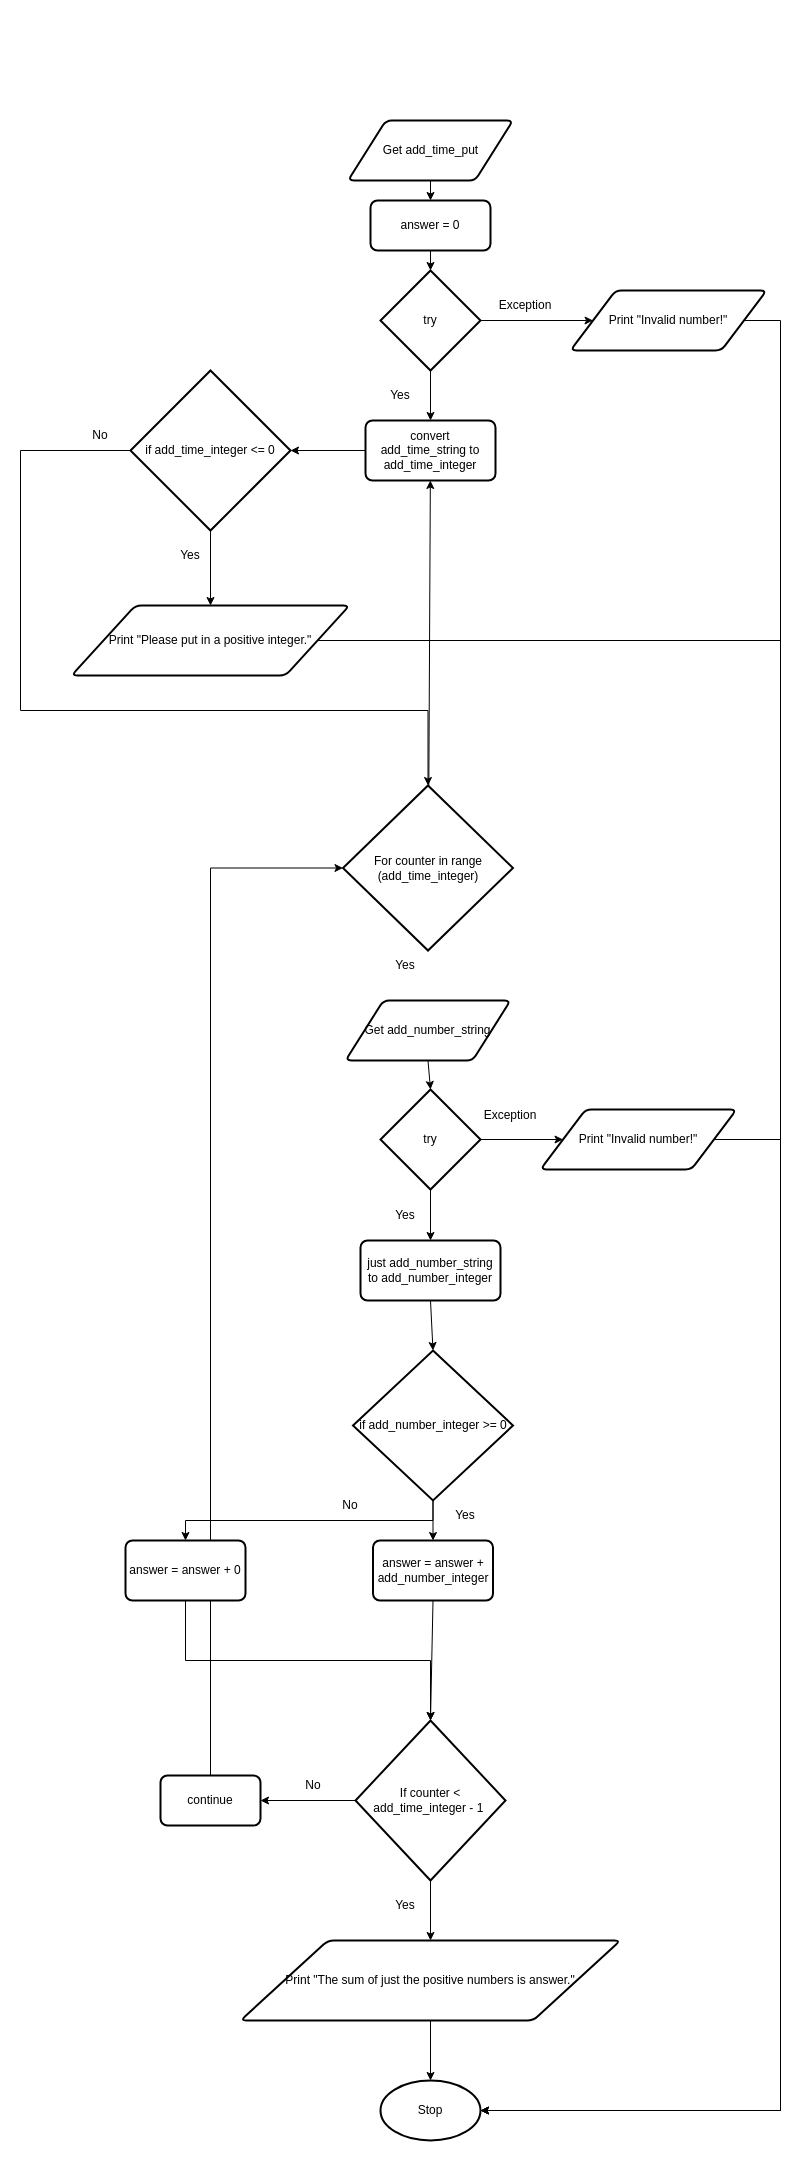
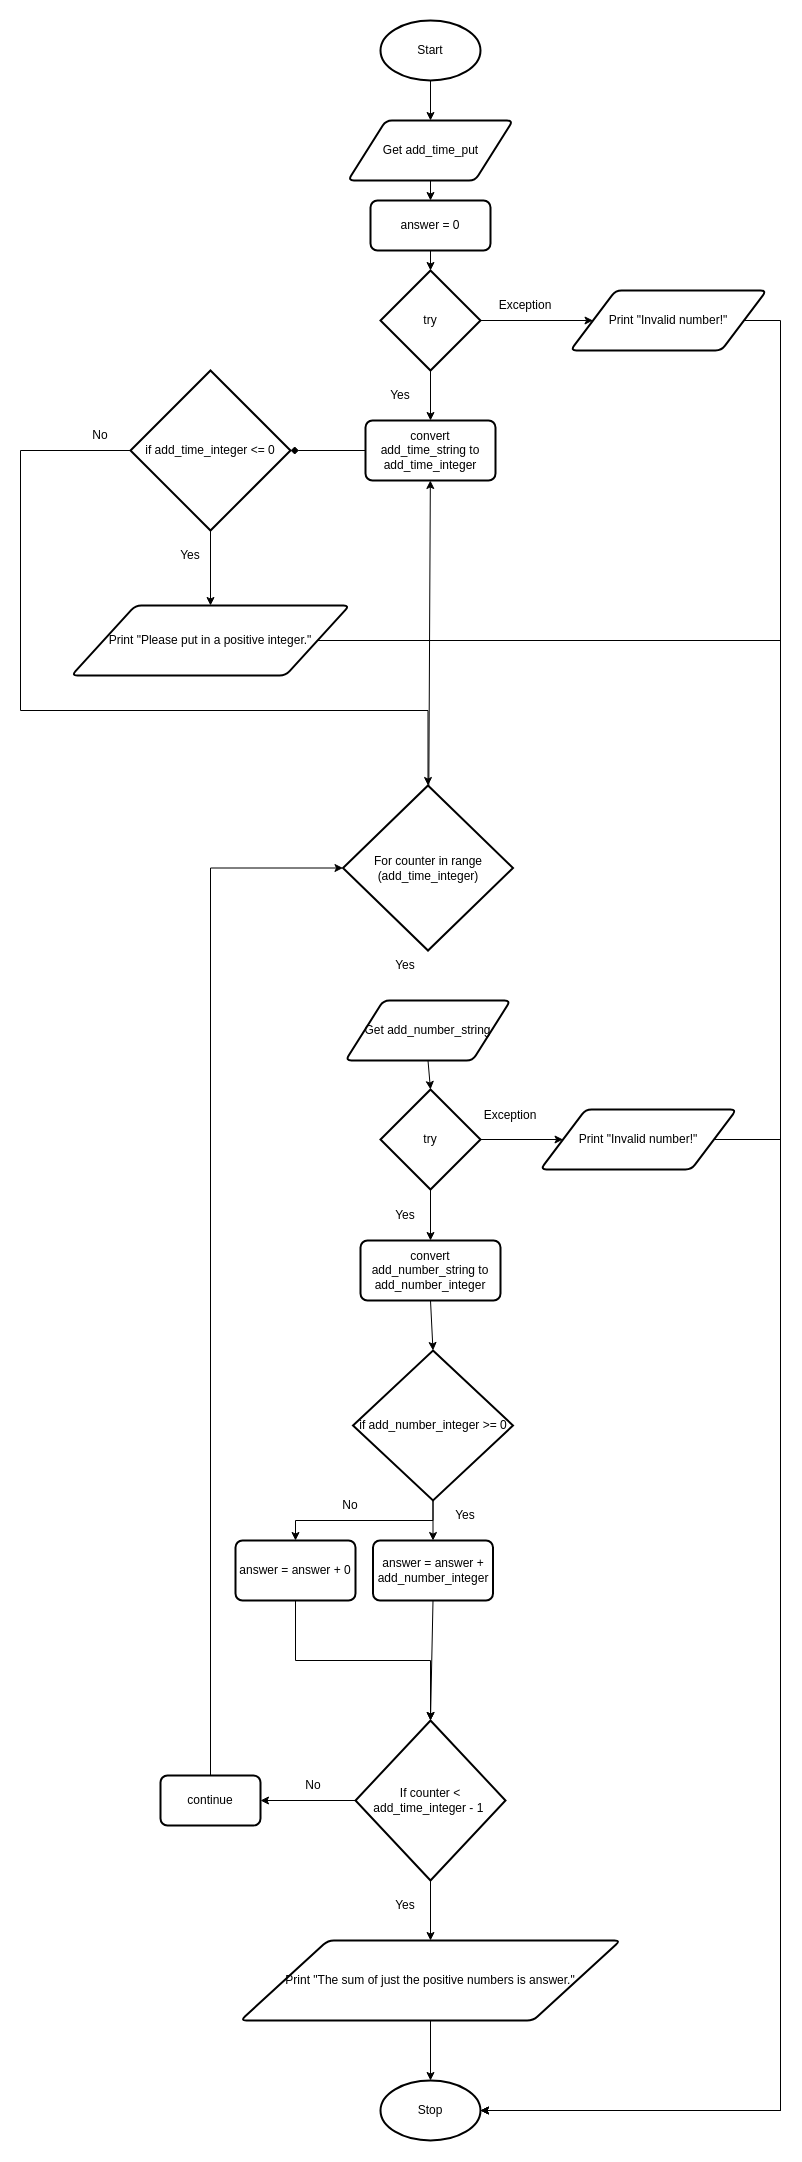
  <mxCell id="0" />
  <mxCell id="1" parent="0" />
+ <mxCell id="2" style="edgeStyle=none;html=1;exitX=0.5;exitY=1;exitDx=0;exitDy=0;exitPerimeter=0;entryX=0.5;entryY=0;entryDx=0;entryDy=0;" parent="1" source="3" target="5" edge="1"><mxGeometry relative="1" as="geometry" /></mxCell>
+ <mxCell id="3" value="Start" style="strokeWidth=2;html=1;shape=mxgraph.flowchart.start_1;whiteSpace=wrap;" parent="1" vertex="1"><mxGeometry x="380" width="100" height="60" as="geometry" y="20" /></mxCell>
  <mxCell id="4" style="edgeStyle=none;html=1;exitX=0.5;exitY=1;exitDx=0;exitDy=0;entryX=0.5;entryY=0;entryDx=0;entryDy=0;" parent="1" source="5" target="28" edge="1"><mxGeometry relative="1" as="geometry" /></mxCell>
  <mxCell id="5" value="Get add_time_put" style="shape=parallelogram;html=1;strokeWidth=2;perimeter=parallelogramPerimeter;whiteSpace=wrap;rounded=1;arcSize=12;size=0.23;" parent="1" vertex="1"><mxGeometry x="347.5" y="120" width="165" height="60" as="geometry" /></mxCell>
  <mxCell id="6" value="Stop" style="strokeWidth=2;html=1;shape=mxgraph.flowchart.start_1;whiteSpace=wrap;" parent="1" vertex="1"><mxGeometry x="380" y="2080" width="100" height="60" as="geometry" /></mxCell>
  <mxCell id="7" value="Yes" style="text;html=1;strokeColor=none;fillColor=none;align=center;verticalAlign=middle;whiteSpace=wrap;rounded=0;" parent="1" vertex="1"><mxGeometry x="370" y="380" width="60" height="30" as="geometry" /></mxCell>
  <mxCell id="8" style="edgeStyle=none;html=1;exitX=0.5;exitY=1;exitDx=0;exitDy=0;exitPerimeter=0;entryX=0.5;entryY=0;entryDx=0;entryDy=0;" parent="1" source="10" target="12" edge="1"><mxGeometry relative="1" as="geometry" /></mxCell>
  <mxCell id="9" style="edgeStyle=none;html=1;exitX=1;exitY=0.5;exitDx=0;exitDy=0;exitPerimeter=0;entryX=0;entryY=0.5;entryDx=0;entryDy=0;" parent="1" source="10" target="14" edge="1"><mxGeometry relative="1" as="geometry" /></mxCell>
  <mxCell id="10" value="try" style="strokeWidth=2;html=1;shape=mxgraph.flowchart.decision;whiteSpace=wrap;" parent="1" vertex="1"><mxGeometry x="380" y="270" width="100" height="100" as="geometry" /></mxCell>
- <mxCell id="11" style="edgeStyle=orthogonalEdgeStyle;rounded=0;html=1;exitX=0;exitY=0.5;exitDx=0;exitDy=0;entryX=1;entryY=0.5;entryDx=0;entryDy=0;entryPerimeter=0;" parent="1" source="12" target="43" edge="1"><mxGeometry relative="1" as="geometry" /></mxCell>
+ <mxCell id="11" style="edgeStyle=orthogonalEdgeStyle;rounded=0;html=1;exitX=0;exitY=0.5;exitDx=0;exitDy=0;entryX=1;entryY=0.5;entryDx=0;entryDy=0;entryPerimeter=0;endArrow=diamond;" parent="1" source="12" target="43" edge="1"><mxGeometry relative="1" as="geometry" /></mxCell>
  <mxCell id="12" value="convert add_time_string to add_time_integer" style="rounded=1;whiteSpace=wrap;html=1;absoluteArcSize=1;arcSize=14;strokeWidth=2;" parent="1" vertex="1"><mxGeometry x="365" y="420" width="130" height="60" as="geometry" /></mxCell>
  <mxCell id="13" style="edgeStyle=orthogonalEdgeStyle;rounded=0;html=1;exitX=1;exitY=0.5;exitDx=0;exitDy=0;entryX=1;entryY=0.5;entryDx=0;entryDy=0;entryPerimeter=0;" parent="1" source="14" target="6" edge="1"><mxGeometry relative="1" as="geometry"><Array as="points"><mxPoint x="780" y="320" /><mxPoint x="780" y="2110" /></Array></mxGeometry></mxCell>
  <mxCell id="14" value="Print &quot;Invalid number!&quot;" style="shape=parallelogram;html=1;strokeWidth=2;perimeter=parallelogramPerimeter;whiteSpace=wrap;rounded=1;arcSize=12;size=0.23;" parent="1" vertex="1"><mxGeometry x="570" y="290" width="196" height="60" as="geometry" /></mxCell>
  <mxCell id="15" value="Exception" style="text;html=1;strokeColor=none;fillColor=none;align=center;verticalAlign=middle;whiteSpace=wrap;rounded=0;" parent="1" vertex="1"><mxGeometry x="495" y="290" width="60" height="30" as="geometry" /></mxCell>
  <mxCell id="16" style="edgeStyle=none;html=1;exitX=0.5;exitY=1;exitDx=0;exitDy=0;exitPerimeter=0;" parent="1" source="17" target="12" edge="1"><mxGeometry relative="1" as="geometry" /></mxCell>
  <mxCell id="17" value="For counter in range (add_time_integer)" style="strokeWidth=2;html=1;shape=mxgraph.flowchart.decision;whiteSpace=wrap;" parent="1" vertex="1"><mxGeometry x="342.5" y="785" width="170" height="165" as="geometry" /></mxCell>
  <mxCell id="18" value="Yes" style="text;html=1;strokeColor=none;fillColor=none;align=center;verticalAlign=middle;whiteSpace=wrap;rounded=0;" parent="1" vertex="1"><mxGeometry x="380" y="950" width="50" height="30" as="geometry" /></mxCell>
  <mxCell id="19" style="edgeStyle=orthogonalEdgeStyle;rounded=0;html=1;exitX=0.5;exitY=1;exitDx=0;exitDy=0;entryX=0.5;entryY=0;entryDx=0;entryDy=0;entryPerimeter=0;" parent="1" source="51" target="6" edge="1"><mxGeometry relative="1" as="geometry" /></mxCell>
  <mxCell id="20" style="edgeStyle=none;html=1;exitX=0.5;exitY=1;exitDx=0;exitDy=0;entryX=0.5;entryY=0;entryDx=0;entryDy=0;entryPerimeter=0;" parent="1" source="21" target="24" edge="1"><mxGeometry relative="1" as="geometry" /></mxCell>
  <mxCell id="21" value="Get add_number_string" style="shape=parallelogram;html=1;strokeWidth=2;perimeter=parallelogramPerimeter;whiteSpace=wrap;rounded=1;arcSize=12;size=0.23;" parent="1" vertex="1"><mxGeometry x="345" y="1000" width="165" height="60" as="geometry" /></mxCell>
  <mxCell id="22" style="edgeStyle=none;html=1;exitX=0.5;exitY=1;exitDx=0;exitDy=0;exitPerimeter=0;entryX=0.5;entryY=0;entryDx=0;entryDy=0;" parent="1" source="24" target="26" edge="1"><mxGeometry relative="1" as="geometry" /></mxCell>
  <mxCell id="23" style="edgeStyle=none;html=1;exitX=1;exitY=0.5;exitDx=0;exitDy=0;exitPerimeter=0;entryX=0;entryY=0.5;entryDx=0;entryDy=0;" parent="1" source="24" target="39" edge="1"><mxGeometry relative="1" as="geometry" /></mxCell>
  <mxCell id="24" value="try" style="strokeWidth=2;html=1;shape=mxgraph.flowchart.decision;whiteSpace=wrap;" parent="1" vertex="1"><mxGeometry x="380" y="1089" width="100" height="100" as="geometry" /></mxCell>
  <mxCell id="25" style="edgeStyle=none;html=1;exitX=0.5;exitY=1;exitDx=0;exitDy=0;entryX=0.5;entryY=0;entryDx=0;entryDy=0;entryPerimeter=0;" edge="1" parent="1" source="26" target="50"><mxGeometry relative="1" as="geometry" /></mxCell>
- <mxCell id="26" value="just add_number_string to add_number_integer" style="rounded=1;whiteSpace=wrap;html=1;absoluteArcSize=1;arcSize=14;strokeWidth=2;" parent="1" vertex="1"><mxGeometry x="360" y="1240" width="140" height="60" as="geometry" /></mxCell>
+ <mxCell id="26" value="convert add_number_string to add_number_integer" style="rounded=1;whiteSpace=wrap;html=1;absoluteArcSize=1;arcSize=14;strokeWidth=2;" parent="1" vertex="1"><mxGeometry x="360" y="1240" width="140" height="60" as="geometry" /></mxCell>
  <mxCell id="27" style="edgeStyle=none;html=1;exitX=0.5;exitY=1;exitDx=0;exitDy=0;entryX=0.5;entryY=0;entryDx=0;entryDy=0;entryPerimeter=0;" parent="1" source="28" target="10" edge="1"><mxGeometry relative="1" as="geometry" /></mxCell>
  <mxCell id="28" value="answer = 0" style="rounded=1;whiteSpace=wrap;html=1;absoluteArcSize=1;arcSize=14;strokeWidth=2;" parent="1" vertex="1"><mxGeometry x="370" y="200" width="120" height="50" as="geometry" /></mxCell>
  <mxCell id="29" style="edgeStyle=none;html=1;exitX=0.5;exitY=1;exitDx=0;exitDy=0;entryX=0.5;entryY=0;entryDx=0;entryDy=0;entryPerimeter=0;" parent="1" source="30" target="33" edge="1"><mxGeometry relative="1" as="geometry" /></mxCell>
  <mxCell id="30" value="answer = answer + add_number_integer" style="rounded=1;whiteSpace=wrap;html=1;absoluteArcSize=1;arcSize=14;strokeWidth=2;" parent="1" vertex="1"><mxGeometry x="372.5" y="1540" width="120" height="60" as="geometry" /></mxCell>
  <mxCell id="31" style="edgeStyle=none;html=1;exitX=0;exitY=0.5;exitDx=0;exitDy=0;exitPerimeter=0;entryX=1;entryY=0.5;entryDx=0;entryDy=0;" parent="1" source="33" target="35" edge="1"><mxGeometry relative="1" as="geometry" /></mxCell>
  <mxCell id="32" style="edgeStyle=orthogonalEdgeStyle;rounded=0;html=1;exitX=0.5;exitY=1;exitDx=0;exitDy=0;exitPerimeter=0;entryX=0.5;entryY=0;entryDx=0;entryDy=0;" parent="1" source="33" target="51" edge="1"><mxGeometry relative="1" as="geometry" /></mxCell>
  <mxCell id="33" value="If counter &amp;lt; add_time_integer - 1&amp;nbsp;" style="strokeWidth=2;html=1;shape=mxgraph.flowchart.decision;whiteSpace=wrap;" parent="1" vertex="1"><mxGeometry x="355" y="1720" width="150" height="160" as="geometry" /></mxCell>
  <mxCell id="34" style="edgeStyle=orthogonalEdgeStyle;html=1;exitX=0.5;exitY=0;exitDx=0;exitDy=0;entryX=0;entryY=0.5;entryDx=0;entryDy=0;entryPerimeter=0;rounded=0;" parent="1" source="35" target="17" edge="1"><mxGeometry relative="1" as="geometry" /></mxCell>
  <mxCell id="35" value="continue" style="rounded=1;whiteSpace=wrap;html=1;absoluteArcSize=1;arcSize=14;strokeWidth=2;" parent="1" vertex="1"><mxGeometry x="160" y="1775" width="100" height="50" as="geometry" /></mxCell>
  <mxCell id="36" value="Yes" style="text;html=1;strokeColor=none;fillColor=none;align=center;verticalAlign=middle;whiteSpace=wrap;rounded=0;" parent="1" vertex="1"><mxGeometry x="380" y="1890" width="50" height="30" as="geometry" /></mxCell>
  <mxCell id="37" value="Yes" style="text;html=1;strokeColor=none;fillColor=none;align=center;verticalAlign=middle;whiteSpace=wrap;rounded=0;" parent="1" vertex="1"><mxGeometry x="375" y="1200" width="60" height="30" as="geometry" /></mxCell>
  <mxCell id="38" style="edgeStyle=orthogonalEdgeStyle;rounded=0;html=1;exitX=1;exitY=0.5;exitDx=0;exitDy=0;entryX=1;entryY=0.5;entryDx=0;entryDy=0;entryPerimeter=0;" edge="1" parent="1" source="39" target="6"><mxGeometry relative="1" as="geometry"><Array as="points"><mxPoint x="780" y="1139" /><mxPoint x="780" y="2110" /></Array></mxGeometry></mxCell>
  <mxCell id="39" value="Print &quot;Invalid number!&quot;" style="shape=parallelogram;html=1;strokeWidth=2;perimeter=parallelogramPerimeter;whiteSpace=wrap;rounded=1;arcSize=12;size=0.23;" parent="1" vertex="1"><mxGeometry x="540" y="1109" width="196" height="60" as="geometry" /></mxCell>
  <mxCell id="40" value="Exception" style="text;html=1;strokeColor=none;fillColor=none;align=center;verticalAlign=middle;whiteSpace=wrap;rounded=0;" parent="1" vertex="1"><mxGeometry x="480" y="1100" width="60" height="30" as="geometry" /></mxCell>
  <mxCell id="41" style="edgeStyle=orthogonalEdgeStyle;rounded=0;html=1;exitX=0.5;exitY=1;exitDx=0;exitDy=0;exitPerimeter=0;entryX=0.5;entryY=0;entryDx=0;entryDy=0;" parent="1" source="43" target="45" edge="1"><mxGeometry relative="1" as="geometry" /></mxCell>
  <mxCell id="42" style="edgeStyle=orthogonalEdgeStyle;rounded=0;html=1;exitX=0;exitY=0.5;exitDx=0;exitDy=0;exitPerimeter=0;entryX=0.5;entryY=0;entryDx=0;entryDy=0;entryPerimeter=0;" parent="1" source="43" target="17" edge="1"><mxGeometry relative="1" as="geometry"><Array as="points"><mxPoint x="20" y="450" /><mxPoint x="20" y="710" /><mxPoint x="428" y="710" /></Array></mxGeometry></mxCell>
  <mxCell id="43" value="if add_time_integer &amp;lt;= 0" style="strokeWidth=2;html=1;shape=mxgraph.flowchart.decision;whiteSpace=wrap;" parent="1" vertex="1"><mxGeometry x="130" y="370" width="160" height="160" as="geometry" /></mxCell>
  <mxCell id="44" style="edgeStyle=orthogonalEdgeStyle;rounded=0;html=1;exitX=1;exitY=0.5;exitDx=0;exitDy=0;entryX=1;entryY=0.5;entryDx=0;entryDy=0;entryPerimeter=0;" edge="1" parent="1" source="45" target="6"><mxGeometry relative="1" as="geometry"><Array as="points"><mxPoint x="780" y="640" /><mxPoint x="780" y="2110" /></Array></mxGeometry></mxCell>
  <mxCell id="45" value="Print &quot;Please put in a positive integer.&quot;" style="shape=parallelogram;html=1;strokeWidth=2;perimeter=parallelogramPerimeter;whiteSpace=wrap;rounded=1;arcSize=12;size=0.23;" parent="1" vertex="1"><mxGeometry x="71" y="605" width="278" height="70" as="geometry" /></mxCell>
  <mxCell id="46" value="Yes" style="text;html=1;strokeColor=none;fillColor=none;align=center;verticalAlign=middle;whiteSpace=wrap;rounded=0;" parent="1" vertex="1"><mxGeometry x="160" y="540" width="60" height="30" as="geometry" /></mxCell>
  <mxCell id="47" value="No" style="text;html=1;strokeColor=none;fillColor=none;align=center;verticalAlign=middle;whiteSpace=wrap;rounded=0;" parent="1" vertex="1"><mxGeometry x="70" y="420" width="60" height="30" as="geometry" /></mxCell>
  <mxCell id="48" style="edgeStyle=none;html=1;exitX=0.5;exitY=1;exitDx=0;exitDy=0;exitPerimeter=0;" edge="1" parent="1" source="50" target="30"><mxGeometry relative="1" as="geometry" /></mxCell>
  <mxCell id="49" style="edgeStyle=orthogonalEdgeStyle;html=1;exitX=0.5;exitY=1;exitDx=0;exitDy=0;exitPerimeter=0;entryX=0.5;entryY=0;entryDx=0;entryDy=0;rounded=0;" edge="1" parent="1" source="50" target="53"><mxGeometry relative="1" as="geometry" /></mxCell>
  <mxCell id="50" value="if add_number_integer &amp;gt;= 0" style="strokeWidth=2;html=1;shape=mxgraph.flowchart.decision;whiteSpace=wrap;" parent="1" vertex="1"><mxGeometry x="352.5" y="1350" width="160" height="150" as="geometry" /></mxCell>
  <mxCell id="51" value="Print &quot;The sum of just the positive numbers is answer.&quot;" style="shape=parallelogram;html=1;strokeWidth=2;perimeter=parallelogramPerimeter;whiteSpace=wrap;rounded=1;arcSize=12;size=0.23;" parent="1" vertex="1"><mxGeometry x="240" y="1940" width="380" height="80" as="geometry" /></mxCell>
  <mxCell id="52" style="edgeStyle=orthogonalEdgeStyle;rounded=0;html=1;exitX=0.5;exitY=1;exitDx=0;exitDy=0;entryX=0.5;entryY=0;entryDx=0;entryDy=0;entryPerimeter=0;" edge="1" parent="1" source="53" target="33"><mxGeometry relative="1" as="geometry" /></mxCell>
- <mxCell id="53" value="answer = answer + 0" style="rounded=1;whiteSpace=wrap;html=1;absoluteArcSize=1;arcSize=14;strokeWidth=2;" vertex="1" parent="1"><mxGeometry x="125" y="1540" width="120" height="60" as="geometry" /></mxCell>
+ <mxCell id="53" value="answer = answer + 0" style="rounded=1;whiteSpace=wrap;html=1;absoluteArcSize=1;arcSize=14;strokeWidth=2;" vertex="1" parent="1"><mxGeometry x="235" y="1540" width="120" height="60" as="geometry" /></mxCell>
  <mxCell id="54" value="Yes" style="text;html=1;strokeColor=none;fillColor=none;align=center;verticalAlign=middle;whiteSpace=wrap;rounded=0;" vertex="1" parent="1"><mxGeometry x="435" y="1500" width="60" height="30" as="geometry" /></mxCell>
  <mxCell id="55" value="No" style="text;html=1;strokeColor=none;fillColor=none;align=center;verticalAlign=middle;whiteSpace=wrap;rounded=0;" vertex="1" parent="1"><mxGeometry x="320" y="1490" width="60" height="30" as="geometry" /></mxCell>
  <mxCell id="56" value="No" style="text;html=1;strokeColor=none;fillColor=none;align=center;verticalAlign=middle;whiteSpace=wrap;rounded=0;" vertex="1" parent="1"><mxGeometry x="282.5" y="1770" width="60" height="30" as="geometry" /></mxCell>
